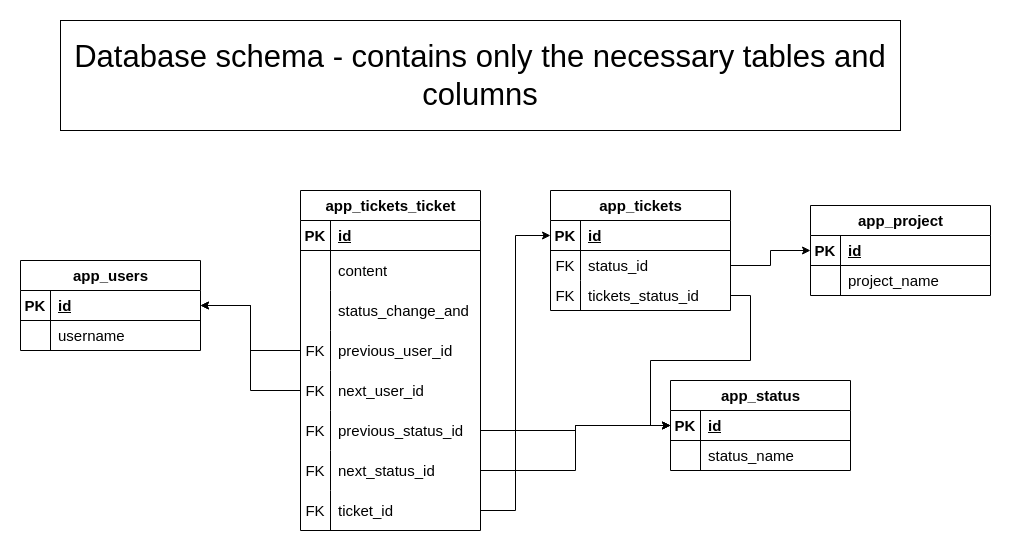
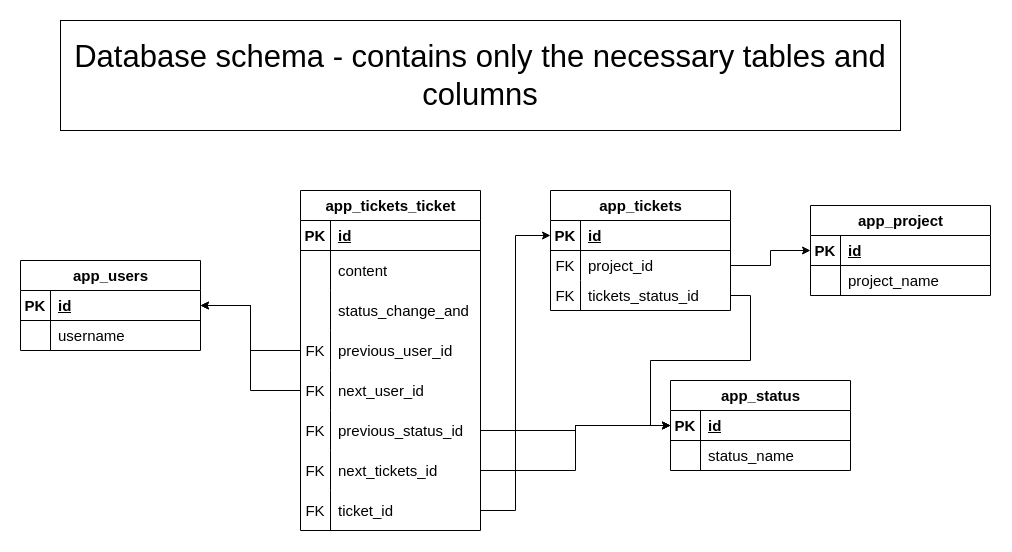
  <mxCell id="0" />
  <mxCell id="1" parent="0" />
  <mxCell id="2" value="app_tickets_ticket" style="shape=table;startSize=30;container=1;collapsible=1;childLayout=tableLayout;fixedRows=1;rowLines=0;fontStyle=1;align=center;resizeLast=1;html=1;fontSize=15;" parent="1" vertex="1"><mxGeometry x="300" y="190" width="180" height="340" as="geometry" /></mxCell>
  <mxCell id="3" value="" style="shape=tableRow;horizontal=0;startSize=0;swimlaneHead=0;swimlaneBody=0;fillColor=none;collapsible=0;dropTarget=0;points=[[0,0.5],[1,0.5]];portConstraint=eastwest;top=0;left=0;right=0;bottom=1;fontSize=15;" parent="2" vertex="1"><mxGeometry y="30" width="180" height="30" as="geometry" /></mxCell>
  <mxCell id="4" value="PK" style="shape=partialRectangle;connectable=0;fillColor=none;top=0;left=0;bottom=0;right=0;fontStyle=1;overflow=hidden;whiteSpace=wrap;html=1;fontSize=15;" parent="3" vertex="1"><mxGeometry width="30" height="30" as="geometry"><mxRectangle width="30" height="30" as="alternateBounds" /></mxGeometry></mxCell>
  <mxCell id="5" value="id" style="shape=partialRectangle;connectable=0;fillColor=none;top=0;left=0;bottom=0;right=0;align=left;spacingLeft=6;fontStyle=5;overflow=hidden;whiteSpace=wrap;html=1;fontSize=15;" parent="3" vertex="1"><mxGeometry x="30" width="150" height="30" as="geometry"><mxRectangle width="150" height="30" as="alternateBounds" /></mxGeometry></mxCell>
  <mxCell id="6" value="" style="shape=tableRow;horizontal=0;startSize=0;swimlaneHead=0;swimlaneBody=0;fillColor=none;collapsible=0;dropTarget=0;points=[[0,0.5],[1,0.5]];portConstraint=eastwest;top=0;left=0;right=0;bottom=0;fontSize=15;" parent="2" vertex="1"><mxGeometry y="60" width="180" height="40" as="geometry" /></mxCell>
  <mxCell id="7" value="" style="shape=partialRectangle;connectable=0;fillColor=none;top=0;left=0;bottom=0;right=0;editable=1;overflow=hidden;whiteSpace=wrap;html=1;fontSize=15;" parent="6" vertex="1"><mxGeometry width="30" height="40" as="geometry"><mxRectangle width="30" height="40" as="alternateBounds" /></mxGeometry></mxCell>
  <mxCell id="8" value="content" style="shape=partialRectangle;connectable=0;fillColor=none;top=0;left=0;bottom=0;right=0;align=left;spacingLeft=6;overflow=hidden;whiteSpace=wrap;html=1;fontSize=15;" parent="6" vertex="1"><mxGeometry x="30" width="150" height="40" as="geometry"><mxRectangle width="150" height="40" as="alternateBounds" /></mxGeometry></mxCell>
  <mxCell id="9" value="" style="shape=tableRow;horizontal=0;startSize=0;swimlaneHead=0;swimlaneBody=0;fillColor=none;collapsible=0;dropTarget=0;points=[[0,0.5],[1,0.5]];portConstraint=eastwest;top=0;left=0;right=0;bottom=0;fontSize=15;" parent="2" vertex="1"><mxGeometry y="100" width="180" height="40" as="geometry" /></mxCell>
  <mxCell id="10" value="" style="shape=partialRectangle;connectable=0;fillColor=none;top=0;left=0;bottom=0;right=0;editable=1;overflow=hidden;whiteSpace=wrap;html=1;fontSize=15;" parent="9" vertex="1"><mxGeometry width="30" height="40" as="geometry"><mxRectangle width="30" height="40" as="alternateBounds" /></mxGeometry></mxCell>
  <mxCell id="11" value="status_change_and" style="shape=partialRectangle;connectable=0;fillColor=none;top=0;left=0;bottom=0;right=0;align=left;spacingLeft=6;overflow=hidden;whiteSpace=wrap;html=1;fontSize=15;" parent="9" vertex="1"><mxGeometry x="30" width="150" height="40" as="geometry"><mxRectangle width="150" height="40" as="alternateBounds" /></mxGeometry></mxCell>
  <mxCell id="12" value="" style="shape=tableRow;horizontal=0;startSize=0;swimlaneHead=0;swimlaneBody=0;fillColor=none;collapsible=0;dropTarget=0;points=[[0,0.5],[1,0.5]];portConstraint=eastwest;top=0;left=0;right=0;bottom=0;fontSize=15;" parent="2" vertex="1"><mxGeometry y="140" width="180" height="40" as="geometry" /></mxCell>
  <mxCell id="13" value="FK" style="shape=partialRectangle;connectable=0;fillColor=none;top=0;left=0;bottom=0;right=0;editable=1;overflow=hidden;whiteSpace=wrap;html=1;fontSize=15;" parent="12" vertex="1"><mxGeometry width="30" height="40" as="geometry"><mxRectangle width="30" height="40" as="alternateBounds" /></mxGeometry></mxCell>
  <mxCell id="14" value="previous_user_id" style="shape=partialRectangle;connectable=0;fillColor=none;top=0;left=0;bottom=0;right=0;align=left;spacingLeft=6;overflow=hidden;whiteSpace=wrap;html=1;fontSize=15;" parent="12" vertex="1"><mxGeometry x="30" width="150" height="40" as="geometry"><mxRectangle width="150" height="40" as="alternateBounds" /></mxGeometry></mxCell>
  <mxCell id="15" value="" style="shape=tableRow;horizontal=0;startSize=0;swimlaneHead=0;swimlaneBody=0;fillColor=none;collapsible=0;dropTarget=0;points=[[0,0.5],[1,0.5]];portConstraint=eastwest;top=0;left=0;right=0;bottom=0;fontSize=15;" parent="2" vertex="1"><mxGeometry y="180" width="180" height="40" as="geometry" /></mxCell>
  <mxCell id="16" value="FK" style="shape=partialRectangle;connectable=0;fillColor=none;top=0;left=0;bottom=0;right=0;editable=1;overflow=hidden;whiteSpace=wrap;html=1;fontSize=15;" parent="15" vertex="1"><mxGeometry width="30" height="40" as="geometry"><mxRectangle width="30" height="40" as="alternateBounds" /></mxGeometry></mxCell>
  <mxCell id="17" value="next_user_id" style="shape=partialRectangle;connectable=0;fillColor=none;top=0;left=0;bottom=0;right=0;align=left;spacingLeft=6;overflow=hidden;whiteSpace=wrap;html=1;fontSize=15;" parent="15" vertex="1"><mxGeometry x="30" width="150" height="40" as="geometry"><mxRectangle width="150" height="40" as="alternateBounds" /></mxGeometry></mxCell>
  <mxCell id="18" value="" style="shape=tableRow;horizontal=0;startSize=0;swimlaneHead=0;swimlaneBody=0;fillColor=none;collapsible=0;dropTarget=0;points=[[0,0.5],[1,0.5]];portConstraint=eastwest;top=0;left=0;right=0;bottom=0;fontSize=15;" parent="2" vertex="1"><mxGeometry y="220" width="180" height="40" as="geometry" /></mxCell>
  <mxCell id="19" value="FK" style="shape=partialRectangle;connectable=0;fillColor=none;top=0;left=0;bottom=0;right=0;editable=1;overflow=hidden;whiteSpace=wrap;html=1;fontSize=15;" parent="18" vertex="1"><mxGeometry width="30" height="40" as="geometry"><mxRectangle width="30" height="40" as="alternateBounds" /></mxGeometry></mxCell>
  <mxCell id="20" value="previous_status_id" style="shape=partialRectangle;connectable=0;fillColor=none;top=0;left=0;bottom=0;right=0;align=left;spacingLeft=6;overflow=hidden;whiteSpace=wrap;html=1;fontSize=15;" parent="18" vertex="1"><mxGeometry x="30" width="150" height="40" as="geometry"><mxRectangle width="150" height="40" as="alternateBounds" /></mxGeometry></mxCell>
  <mxCell id="21" value="" style="shape=tableRow;horizontal=0;startSize=0;swimlaneHead=0;swimlaneBody=0;fillColor=none;collapsible=0;dropTarget=0;points=[[0,0.5],[1,0.5]];portConstraint=eastwest;top=0;left=0;right=0;bottom=0;fontSize=15;" parent="2" vertex="1"><mxGeometry y="260" width="180" height="40" as="geometry" /></mxCell>
  <mxCell id="22" value="FK" style="shape=partialRectangle;connectable=0;fillColor=none;top=0;left=0;bottom=0;right=0;editable=1;overflow=hidden;whiteSpace=wrap;html=1;fontSize=15;" parent="21" vertex="1"><mxGeometry width="30" height="40" as="geometry"><mxRectangle width="30" height="40" as="alternateBounds" /></mxGeometry></mxCell>
- <mxCell id="23" value="next_status_id" style="shape=partialRectangle;connectable=0;fillColor=none;top=0;left=0;bottom=0;right=0;align=left;spacingLeft=6;overflow=hidden;whiteSpace=wrap;html=1;fontSize=15;" parent="21" vertex="1"><mxGeometry x="30" width="150" height="40" as="geometry"><mxRectangle width="150" height="40" as="alternateBounds" /></mxGeometry></mxCell>
+ <mxCell id="23" value="next_tickets_id" style="shape=partialRectangle;connectable=0;fillColor=none;top=0;left=0;bottom=0;right=0;align=left;spacingLeft=6;overflow=hidden;whiteSpace=wrap;html=1;fontSize=15;" parent="21" vertex="1"><mxGeometry x="30" width="150" height="40" as="geometry"><mxRectangle width="150" height="40" as="alternateBounds" /></mxGeometry></mxCell>
  <mxCell id="24" value="" style="shape=tableRow;horizontal=0;startSize=0;swimlaneHead=0;swimlaneBody=0;fillColor=none;collapsible=0;dropTarget=0;points=[[0,0.5],[1,0.5]];portConstraint=eastwest;top=0;left=0;right=0;bottom=0;fontSize=15;" parent="2" vertex="1"><mxGeometry y="300" width="180" height="40" as="geometry" /></mxCell>
  <mxCell id="25" value="FK" style="shape=partialRectangle;connectable=0;fillColor=none;top=0;left=0;bottom=0;right=0;editable=1;overflow=hidden;whiteSpace=wrap;html=1;fontSize=15;" parent="24" vertex="1"><mxGeometry width="30" height="40" as="geometry"><mxRectangle width="30" height="40" as="alternateBounds" /></mxGeometry></mxCell>
  <mxCell id="26" value="ticket_id" style="shape=partialRectangle;connectable=0;fillColor=none;top=0;left=0;bottom=0;right=0;align=left;spacingLeft=6;overflow=hidden;whiteSpace=wrap;html=1;fontSize=15;" parent="24" vertex="1"><mxGeometry x="30" width="150" height="40" as="geometry"><mxRectangle width="150" height="40" as="alternateBounds" /></mxGeometry></mxCell>
  <mxCell id="27" value="app_tickets" style="shape=table;startSize=30;container=1;collapsible=1;childLayout=tableLayout;fixedRows=1;rowLines=0;fontStyle=1;align=center;resizeLast=1;html=1;fontSize=15;" parent="1" vertex="1"><mxGeometry x="550" y="190" width="180" height="120" as="geometry" /></mxCell>
  <mxCell id="28" value="" style="shape=tableRow;horizontal=0;startSize=0;swimlaneHead=0;swimlaneBody=0;fillColor=none;collapsible=0;dropTarget=0;points=[[0,0.5],[1,0.5]];portConstraint=eastwest;top=0;left=0;right=0;bottom=1;fontSize=15;" parent="27" vertex="1"><mxGeometry y="30" width="180" height="30" as="geometry" /></mxCell>
  <mxCell id="29" value="PK" style="shape=partialRectangle;connectable=0;fillColor=none;top=0;left=0;bottom=0;right=0;fontStyle=1;overflow=hidden;whiteSpace=wrap;html=1;fontSize=15;" parent="28" vertex="1"><mxGeometry width="30" height="30" as="geometry"><mxRectangle width="30" height="30" as="alternateBounds" /></mxGeometry></mxCell>
  <mxCell id="30" value="id" style="shape=partialRectangle;connectable=0;fillColor=none;top=0;left=0;bottom=0;right=0;align=left;spacingLeft=6;fontStyle=5;overflow=hidden;whiteSpace=wrap;html=1;fontSize=15;" parent="28" vertex="1"><mxGeometry x="30" width="150" height="30" as="geometry"><mxRectangle width="150" height="30" as="alternateBounds" /></mxGeometry></mxCell>
  <mxCell id="31" value="" style="shape=tableRow;horizontal=0;startSize=0;swimlaneHead=0;swimlaneBody=0;fillColor=none;collapsible=0;dropTarget=0;points=[[0,0.5],[1,0.5]];portConstraint=eastwest;top=0;left=0;right=0;bottom=0;fontSize=15;" parent="27" vertex="1"><mxGeometry y="60" width="180" height="30" as="geometry" /></mxCell>
  <mxCell id="32" value="FK" style="shape=partialRectangle;connectable=0;fillColor=none;top=0;left=0;bottom=0;right=0;editable=1;overflow=hidden;whiteSpace=wrap;html=1;fontSize=15;" parent="31" vertex="1"><mxGeometry width="30" height="30" as="geometry"><mxRectangle width="30" height="30" as="alternateBounds" /></mxGeometry></mxCell>
- <mxCell id="33" value="status_id" style="shape=partialRectangle;connectable=0;fillColor=none;top=0;left=0;bottom=0;right=0;align=left;spacingLeft=6;overflow=hidden;whiteSpace=wrap;html=1;fontSize=15;" parent="31" vertex="1"><mxGeometry x="30" width="150" height="30" as="geometry"><mxRectangle width="150" height="30" as="alternateBounds" /></mxGeometry></mxCell>
+ <mxCell id="33" value="project_id" style="shape=partialRectangle;connectable=0;fillColor=none;top=0;left=0;bottom=0;right=0;align=left;spacingLeft=6;overflow=hidden;whiteSpace=wrap;html=1;fontSize=15;" parent="31" vertex="1"><mxGeometry x="30" width="150" height="30" as="geometry"><mxRectangle width="150" height="30" as="alternateBounds" /></mxGeometry></mxCell>
  <mxCell id="34" value="" style="shape=tableRow;horizontal=0;startSize=0;swimlaneHead=0;swimlaneBody=0;fillColor=none;collapsible=0;dropTarget=0;points=[[0,0.5],[1,0.5]];portConstraint=eastwest;top=0;left=0;right=0;bottom=0;fontSize=15;" parent="27" vertex="1"><mxGeometry y="90" width="180" height="30" as="geometry" /></mxCell>
  <mxCell id="35" value="FK" style="shape=partialRectangle;connectable=0;fillColor=none;top=0;left=0;bottom=0;right=0;editable=1;overflow=hidden;whiteSpace=wrap;html=1;fontSize=15;" parent="34" vertex="1"><mxGeometry width="30" height="30" as="geometry"><mxRectangle width="30" height="30" as="alternateBounds" /></mxGeometry></mxCell>
  <mxCell id="36" value="tickets_status_id" style="shape=partialRectangle;connectable=0;fillColor=none;top=0;left=0;bottom=0;right=0;align=left;spacingLeft=6;overflow=hidden;whiteSpace=wrap;html=1;fontSize=15;" parent="34" vertex="1"><mxGeometry x="30" width="150" height="30" as="geometry"><mxRectangle width="150" height="30" as="alternateBounds" /></mxGeometry></mxCell>
  <mxCell id="37" value="app_project" style="shape=table;startSize=30;container=1;collapsible=1;childLayout=tableLayout;fixedRows=1;rowLines=0;fontStyle=1;align=center;resizeLast=1;html=1;fontSize=15;" parent="1" vertex="1"><mxGeometry x="810" y="205" width="180" height="90" as="geometry" /></mxCell>
  <mxCell id="38" value="" style="shape=tableRow;horizontal=0;startSize=0;swimlaneHead=0;swimlaneBody=0;fillColor=none;collapsible=0;dropTarget=0;points=[[0,0.5],[1,0.5]];portConstraint=eastwest;top=0;left=0;right=0;bottom=1;fontSize=15;" parent="37" vertex="1"><mxGeometry y="30" width="180" height="30" as="geometry" /></mxCell>
  <mxCell id="39" value="PK" style="shape=partialRectangle;connectable=0;fillColor=none;top=0;left=0;bottom=0;right=0;fontStyle=1;overflow=hidden;whiteSpace=wrap;html=1;fontSize=15;" parent="38" vertex="1"><mxGeometry width="30" height="30" as="geometry"><mxRectangle width="30" height="30" as="alternateBounds" /></mxGeometry></mxCell>
  <mxCell id="40" value="id" style="shape=partialRectangle;connectable=0;fillColor=none;top=0;left=0;bottom=0;right=0;align=left;spacingLeft=6;fontStyle=5;overflow=hidden;whiteSpace=wrap;html=1;fontSize=15;" parent="38" vertex="1"><mxGeometry x="30" width="150" height="30" as="geometry"><mxRectangle width="150" height="30" as="alternateBounds" /></mxGeometry></mxCell>
  <mxCell id="41" value="" style="shape=tableRow;horizontal=0;startSize=0;swimlaneHead=0;swimlaneBody=0;fillColor=none;collapsible=0;dropTarget=0;points=[[0,0.5],[1,0.5]];portConstraint=eastwest;top=0;left=0;right=0;bottom=0;fontSize=15;" parent="37" vertex="1"><mxGeometry y="60" width="180" height="30" as="geometry" /></mxCell>
  <mxCell id="42" value="" style="shape=partialRectangle;connectable=0;fillColor=none;top=0;left=0;bottom=0;right=0;editable=1;overflow=hidden;whiteSpace=wrap;html=1;fontSize=15;" parent="41" vertex="1"><mxGeometry width="30" height="30" as="geometry"><mxRectangle width="30" height="30" as="alternateBounds" /></mxGeometry></mxCell>
  <mxCell id="43" value="project_name" style="shape=partialRectangle;connectable=0;fillColor=none;top=0;left=0;bottom=0;right=0;align=left;spacingLeft=6;overflow=hidden;whiteSpace=wrap;html=1;fontSize=15;" parent="41" vertex="1"><mxGeometry x="30" width="150" height="30" as="geometry"><mxRectangle width="150" height="30" as="alternateBounds" /></mxGeometry></mxCell>
  <mxCell id="44" value="app_users" style="shape=table;startSize=30;container=1;collapsible=1;childLayout=tableLayout;fixedRows=1;rowLines=0;fontStyle=1;align=center;resizeLast=1;html=1;fontSize=15;" parent="1" vertex="1"><mxGeometry x="20" y="260" width="180" height="90" as="geometry" /></mxCell>
  <mxCell id="45" value="" style="shape=tableRow;horizontal=0;startSize=0;swimlaneHead=0;swimlaneBody=0;fillColor=none;collapsible=0;dropTarget=0;points=[[0,0.5],[1,0.5]];portConstraint=eastwest;top=0;left=0;right=0;bottom=1;fontSize=15;" parent="44" vertex="1"><mxGeometry y="30" width="180" height="30" as="geometry" /></mxCell>
  <mxCell id="46" value="PK" style="shape=partialRectangle;connectable=0;fillColor=none;top=0;left=0;bottom=0;right=0;fontStyle=1;overflow=hidden;whiteSpace=wrap;html=1;fontSize=15;" parent="45" vertex="1"><mxGeometry width="30" height="30" as="geometry"><mxRectangle width="30" height="30" as="alternateBounds" /></mxGeometry></mxCell>
  <mxCell id="47" value="id" style="shape=partialRectangle;connectable=0;fillColor=none;top=0;left=0;bottom=0;right=0;align=left;spacingLeft=6;fontStyle=5;overflow=hidden;whiteSpace=wrap;html=1;fontSize=15;" parent="45" vertex="1"><mxGeometry x="30" width="150" height="30" as="geometry"><mxRectangle width="150" height="30" as="alternateBounds" /></mxGeometry></mxCell>
  <mxCell id="48" value="" style="shape=tableRow;horizontal=0;startSize=0;swimlaneHead=0;swimlaneBody=0;fillColor=none;collapsible=0;dropTarget=0;points=[[0,0.5],[1,0.5]];portConstraint=eastwest;top=0;left=0;right=0;bottom=0;fontSize=15;" parent="44" vertex="1"><mxGeometry y="60" width="180" height="30" as="geometry" /></mxCell>
  <mxCell id="49" value="" style="shape=partialRectangle;connectable=0;fillColor=none;top=0;left=0;bottom=0;right=0;editable=1;overflow=hidden;whiteSpace=wrap;html=1;fontSize=15;" parent="48" vertex="1"><mxGeometry width="30" height="30" as="geometry"><mxRectangle width="30" height="30" as="alternateBounds" /></mxGeometry></mxCell>
  <mxCell id="50" value="username" style="shape=partialRectangle;connectable=0;fillColor=none;top=0;left=0;bottom=0;right=0;align=left;spacingLeft=6;overflow=hidden;whiteSpace=wrap;html=1;fontSize=15;" parent="48" vertex="1"><mxGeometry x="30" width="150" height="30" as="geometry"><mxRectangle width="150" height="30" as="alternateBounds" /></mxGeometry></mxCell>
  <mxCell id="51" value="app_status" style="shape=table;startSize=30;container=1;collapsible=1;childLayout=tableLayout;fixedRows=1;rowLines=0;fontStyle=1;align=center;resizeLast=1;html=1;fontSize=15;" parent="1" vertex="1"><mxGeometry x="670" y="380" width="180" height="90" as="geometry" /></mxCell>
  <mxCell id="52" value="" style="shape=tableRow;horizontal=0;startSize=0;swimlaneHead=0;swimlaneBody=0;fillColor=none;collapsible=0;dropTarget=0;points=[[0,0.5],[1,0.5]];portConstraint=eastwest;top=0;left=0;right=0;bottom=1;fontSize=15;" parent="51" vertex="1"><mxGeometry y="30" width="180" height="30" as="geometry" /></mxCell>
  <mxCell id="53" value="PK" style="shape=partialRectangle;connectable=0;fillColor=none;top=0;left=0;bottom=0;right=0;fontStyle=1;overflow=hidden;whiteSpace=wrap;html=1;fontSize=15;" parent="52" vertex="1"><mxGeometry width="30" height="30" as="geometry"><mxRectangle width="30" height="30" as="alternateBounds" /></mxGeometry></mxCell>
  <mxCell id="54" value="id" style="shape=partialRectangle;connectable=0;fillColor=none;top=0;left=0;bottom=0;right=0;align=left;spacingLeft=6;fontStyle=5;overflow=hidden;whiteSpace=wrap;html=1;fontSize=15;" parent="52" vertex="1"><mxGeometry x="30" width="150" height="30" as="geometry"><mxRectangle width="150" height="30" as="alternateBounds" /></mxGeometry></mxCell>
  <mxCell id="55" value="" style="shape=tableRow;horizontal=0;startSize=0;swimlaneHead=0;swimlaneBody=0;fillColor=none;collapsible=0;dropTarget=0;points=[[0,0.5],[1,0.5]];portConstraint=eastwest;top=0;left=0;right=0;bottom=0;fontSize=15;" parent="51" vertex="1"><mxGeometry y="60" width="180" height="30" as="geometry" /></mxCell>
  <mxCell id="56" value="" style="shape=partialRectangle;connectable=0;fillColor=none;top=0;left=0;bottom=0;right=0;editable=1;overflow=hidden;whiteSpace=wrap;html=1;fontSize=15;" parent="55" vertex="1"><mxGeometry width="30" height="30" as="geometry"><mxRectangle width="30" height="30" as="alternateBounds" /></mxGeometry></mxCell>
  <mxCell id="57" value="status_name" style="shape=partialRectangle;connectable=0;fillColor=none;top=0;left=0;bottom=0;right=0;align=left;spacingLeft=6;overflow=hidden;whiteSpace=wrap;html=1;fontSize=15;" parent="55" vertex="1"><mxGeometry x="30" width="150" height="30" as="geometry"><mxRectangle width="150" height="30" as="alternateBounds" /></mxGeometry></mxCell>
  <mxCell id="58" style="edgeStyle=orthogonalEdgeStyle;rounded=0;orthogonalLoop=1;jettySize=auto;html=1;" parent="1" source="18" target="52" edge="1"><mxGeometry relative="1" as="geometry" /></mxCell>
  <mxCell id="59" style="edgeStyle=orthogonalEdgeStyle;rounded=0;orthogonalLoop=1;jettySize=auto;html=1;" parent="1" source="21" target="52" edge="1"><mxGeometry relative="1" as="geometry" /></mxCell>
  <mxCell id="60" style="edgeStyle=orthogonalEdgeStyle;rounded=0;orthogonalLoop=1;jettySize=auto;html=1;" parent="1" source="31" target="38" edge="1"><mxGeometry relative="1" as="geometry" /></mxCell>
  <mxCell id="61" style="edgeStyle=orthogonalEdgeStyle;rounded=0;orthogonalLoop=1;jettySize=auto;html=1;" parent="1" source="34" target="52" edge="1"><mxGeometry relative="1" as="geometry" /></mxCell>
  <mxCell id="62" style="edgeStyle=orthogonalEdgeStyle;rounded=0;orthogonalLoop=1;jettySize=auto;html=1;" parent="1" source="12" target="45" edge="1"><mxGeometry relative="1" as="geometry" /></mxCell>
  <mxCell id="63" style="edgeStyle=orthogonalEdgeStyle;rounded=0;orthogonalLoop=1;jettySize=auto;html=1;" parent="1" source="15" target="45" edge="1"><mxGeometry relative="1" as="geometry" /></mxCell>
  <mxCell id="64" value="&lt;font style=&quot;font-size: 31px;&quot;&gt;Database schema -&amp;nbsp;contains only the necessary tables and columns&lt;/font&gt;" style="rounded=0;whiteSpace=wrap;html=1;" parent="1" vertex="1"><mxGeometry x="60" y="20" width="840" height="110" as="geometry" /></mxCell>
  <mxCell id="65" style="edgeStyle=orthogonalEdgeStyle;rounded=0;orthogonalLoop=1;jettySize=auto;html=1;" parent="1" source="24" target="28" edge="1"><mxGeometry relative="1" as="geometry" /></mxCell>
